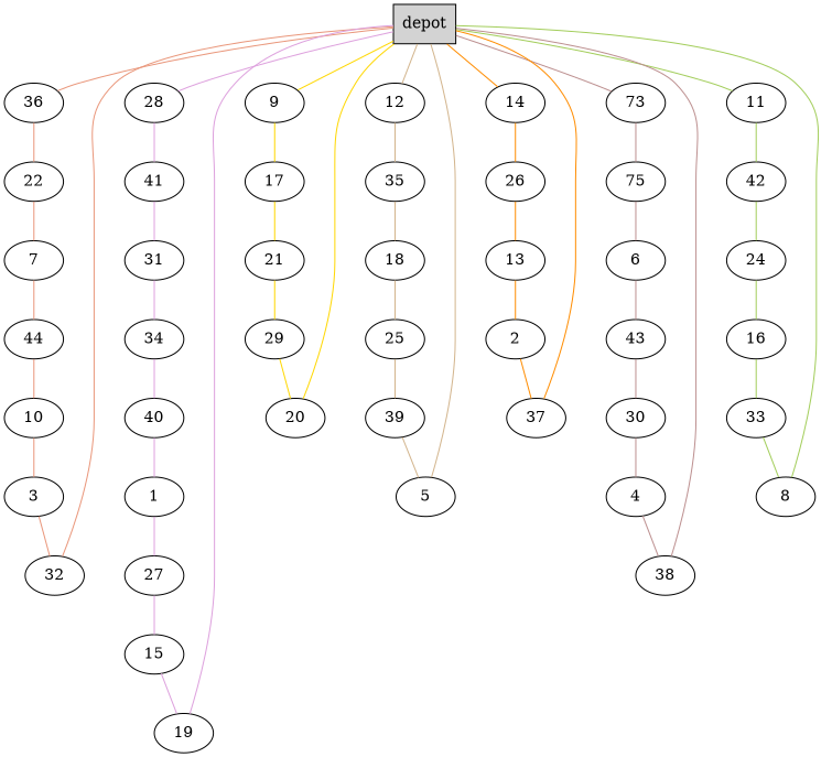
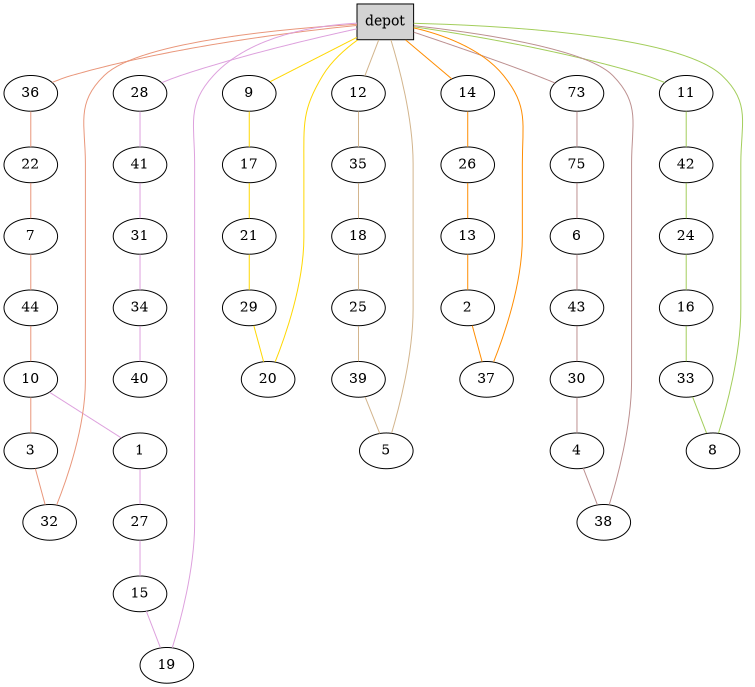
  graph {
    node [shape=ellipse]
    edge [color=plum]
    n1 [label=depot shape=box style=filled]
    36
    9
    28
    12
    14
    n7 [label=73]
    11
    22
    17
    41
    35
    26
    n14 [label=75]
    42
    7
    44
    10
    3
    32
    21
    29
    20
    31
    34
    40
    1
    27
    15
    19
    18
    25
    39
    5
    13
    2
    37
    6
    43
    30
    4
    38
    24
    16
    33
    8
    n1 -- 36 [color=darksalmon]
    n1 -- 9 [color=gold]
    n1 -- 28
    n1 -- 12 [color=tan]
    n1 -- 14 [color=darkorange]
    n1 -- n7 [color=rosybrown]
    n1 -- 11 [color=darkolivegreen3]
    36 -- 22 [color=darksalmon]
    9 -- 17 [color=gold]
    28 -- 41
    12 -- 35 [color=tan]
    14 -- 26 [color=darkorange]
    n7 -- n14 [color=rosybrown]
    11 -- 42 [color=darkolivegreen3]
    22 -- 7 [color=darksalmon]
    17 -- 21 [color=gold]
    41 -- 31
    35 -- 18 [color=tan]
    26 -- 13 [color=darkorange]
    n14 -- 6 [color=rosybrown]
    42 -- 24 [color=darkolivegreen3]
    7 -- 44 [color=darksalmon]
    44 -- 10 [color=darksalmon]
    10 -- 3 [color=darksalmon]
    3 -- 32 [color=darksalmon]
    32 -- n1 [color=darksalmon]
    21 -- 29 [color=gold]
    29 -- 20 [color=gold]
    20 -- n1 [color=gold]
    31 -- 34
    34 -- 40
-   40 -- 1
+   10 -- 1
    1 -- 27
    27 -- 15
    15 -- 19
    19 -- n1
    18 -- 25 [color=tan]
    25 -- 39 [color=tan]
    39 -- 5 [color=tan]
    5 -- n1 [color=tan]
    13 -- 2 [color=darkorange]
    2 -- 37 [color=darkorange]
    37 -- n1 [color=darkorange]
    6 -- 43 [color=rosybrown]
    43 -- 30 [color=rosybrown]
    30 -- 4 [color=rosybrown]
    4 -- 38 [color=rosybrown]
    38 -- n1 [color=rosybrown]
    24 -- 16 [color=darkolivegreen3]
    16 -- 33 [color=darkolivegreen3]
    33 -- 8 [color=darkolivegreen3]
    8 -- n1 [color=darkolivegreen3]
  }
